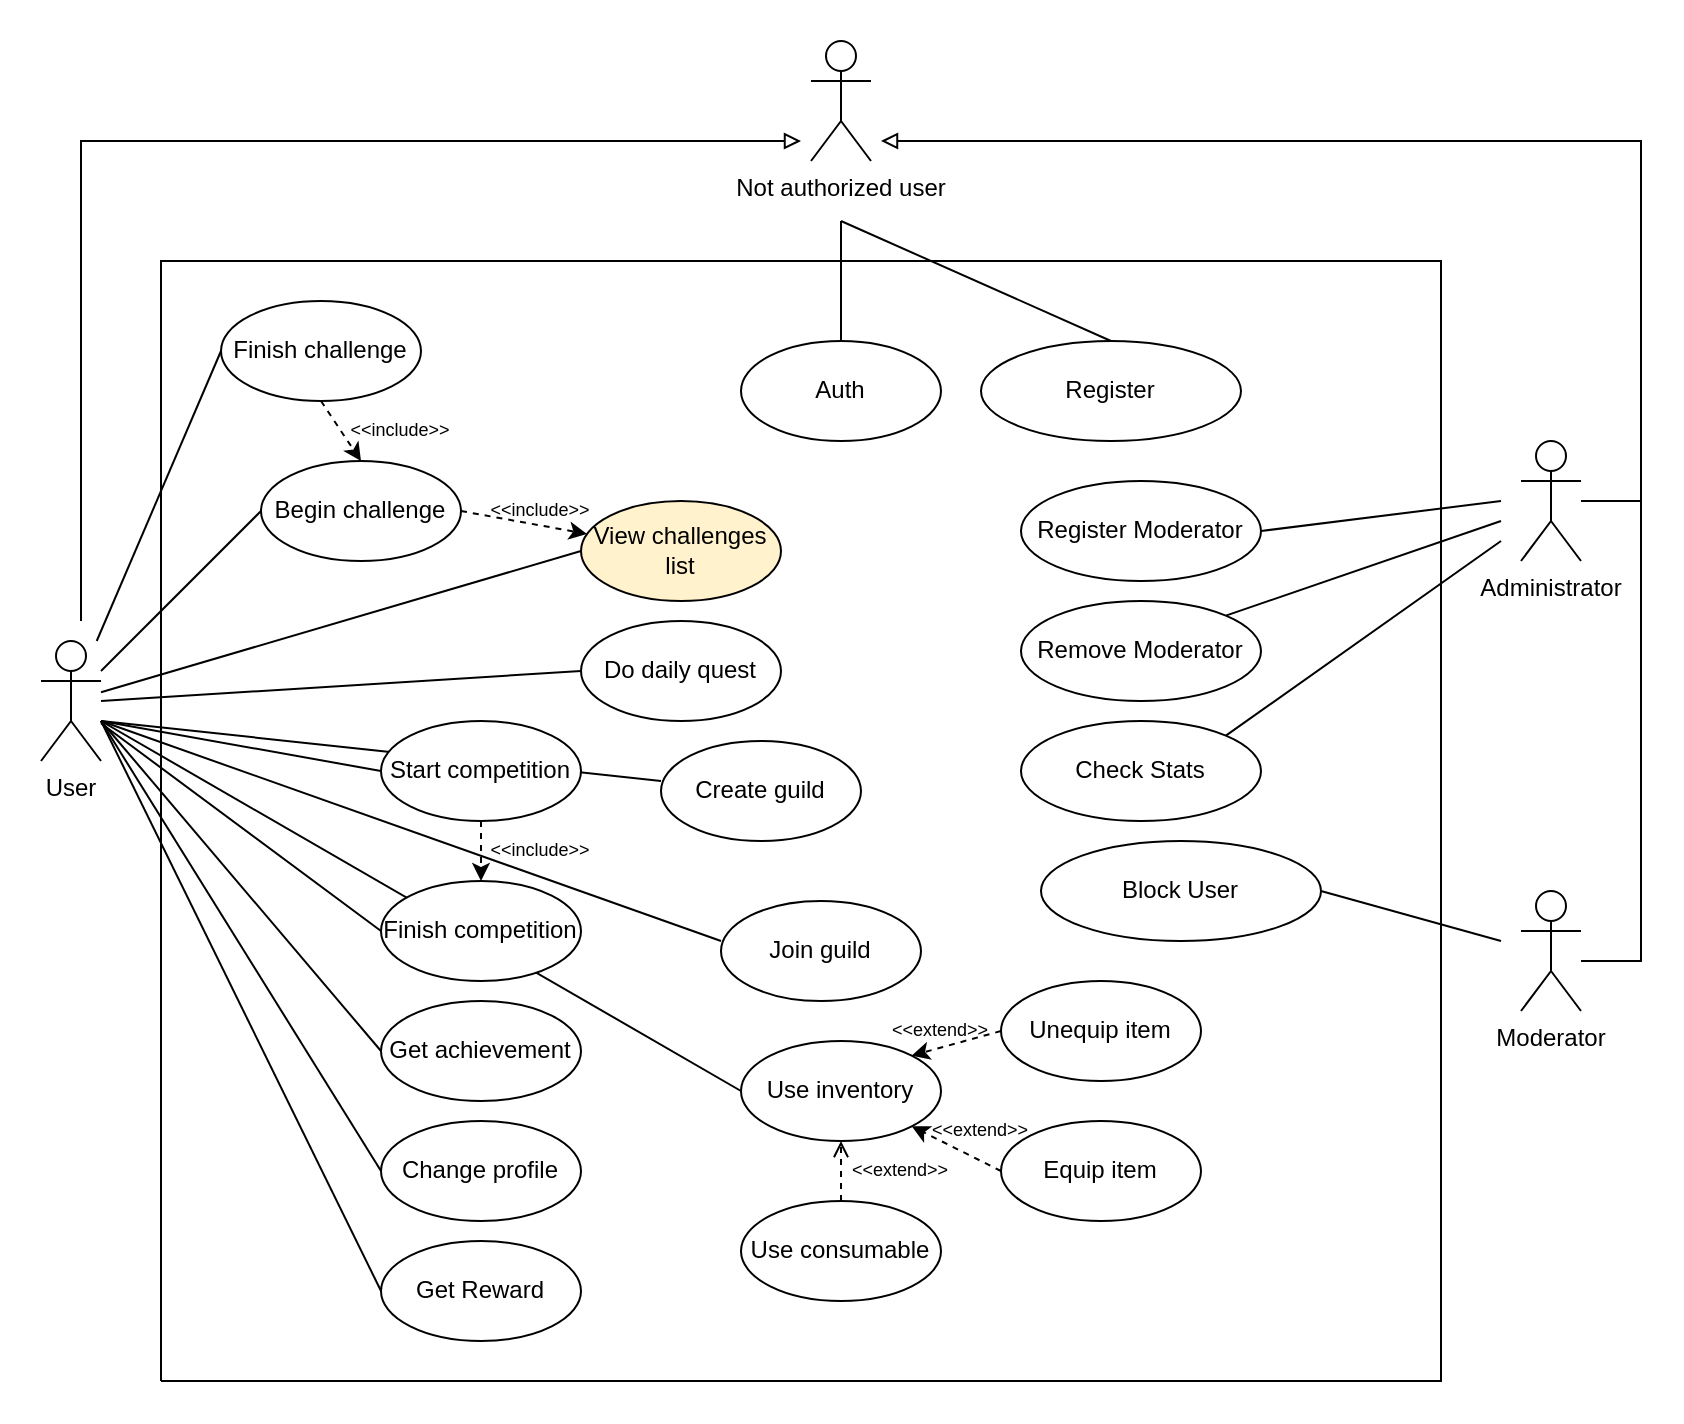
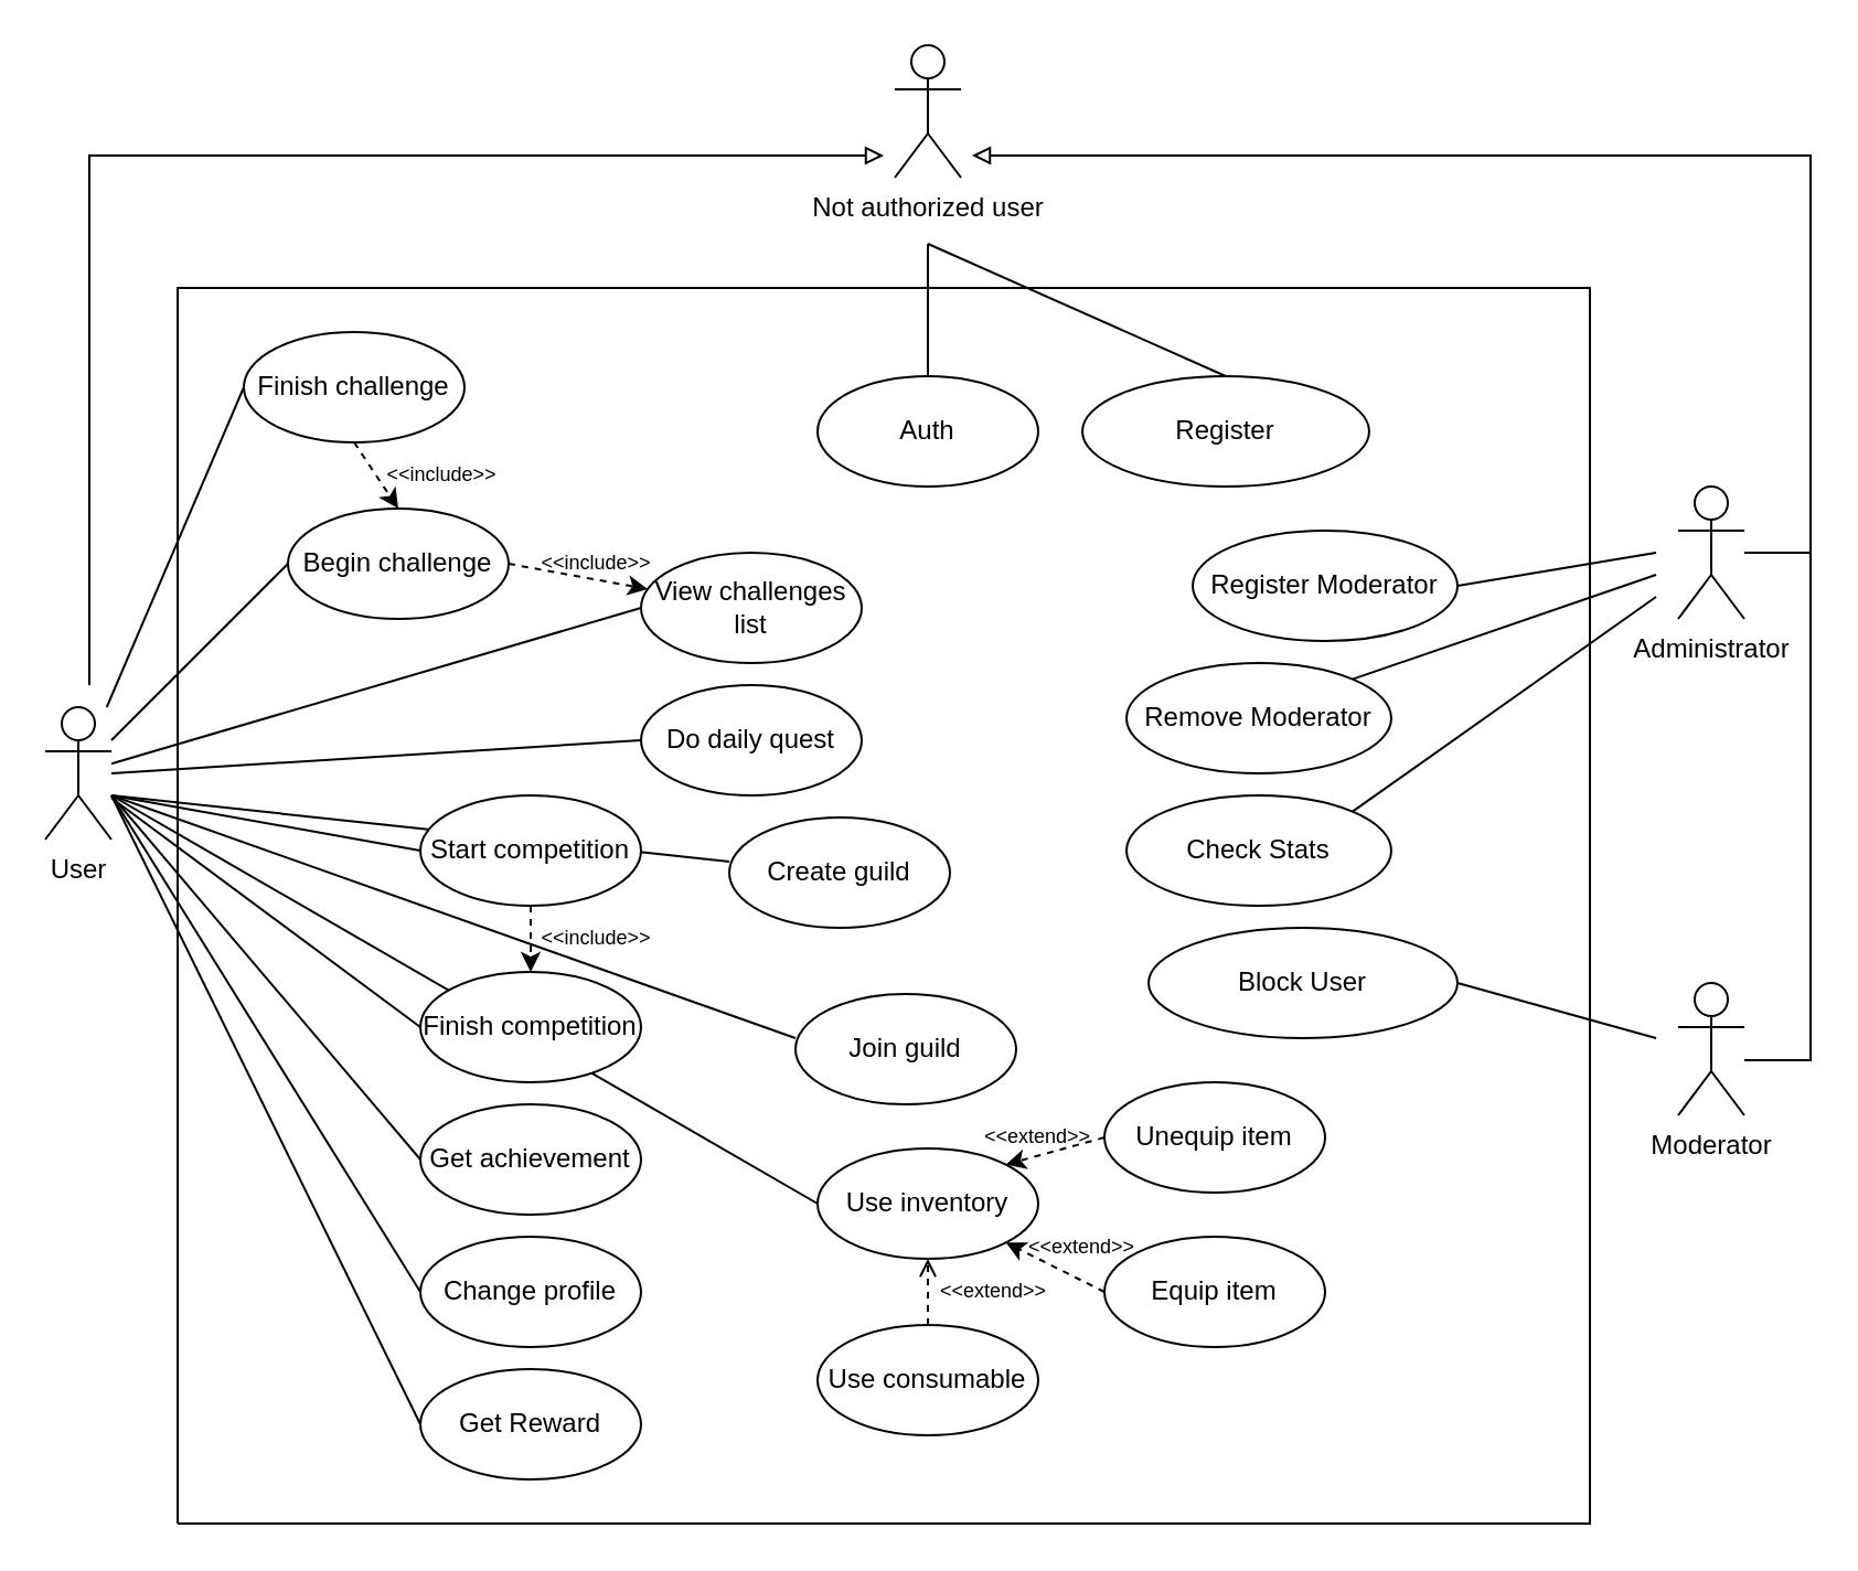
  <mxCell id="0" />
  <mxCell id="1" parent="0" />
  <mxCell id="2" value="" style="endArrow=none;html=1;rounded=0;fontSize=9;entryX=0;entryY=0.5;entryDx=0;entryDy=0;" parent="1" target="41" edge="1"><mxGeometry width="50" height="50" relative="1" as="geometry"><mxPoint x="50" y="360" as="sourcePoint" /><mxPoint x="-10" y="510" as="targetPoint" /></mxGeometry></mxCell>
  <mxCell id="3" value="" style="endArrow=none;html=1;rounded=0;fontSize=9;" parent="1" edge="1"><mxGeometry width="50" height="50" relative="1" as="geometry"><mxPoint x="50" y="360" as="sourcePoint" /><mxPoint x="330" y="390" as="targetPoint" /></mxGeometry></mxCell>
  <mxCell id="4" value="User" style="shape=umlActor;verticalLabelPosition=bottom;verticalAlign=top;html=1;outlineConnect=0;" parent="1" vertex="1"><mxGeometry x="20" y="320" width="30" height="60" as="geometry" /></mxCell>
  <mxCell id="5" value="Moderator" style="shape=umlActor;verticalLabelPosition=bottom;verticalAlign=top;html=1;outlineConnect=0;" parent="1" vertex="1"><mxGeometry x="760" y="445" width="30" height="60" as="geometry" /></mxCell>
  <mxCell id="6" value="Administrator" style="shape=umlActor;verticalLabelPosition=bottom;verticalAlign=top;html=1;outlineConnect=0;" parent="1" vertex="1"><mxGeometry x="760" y="220" width="30" height="60" as="geometry" /></mxCell>
  <mxCell id="7" value="Auth" style="ellipse;whiteSpace=wrap;html=1;" parent="1" vertex="1"><mxGeometry x="370" y="170" width="100" height="50" as="geometry" /></mxCell>
  <mxCell id="8" value="Not authorized user" style="shape=umlActor;verticalLabelPosition=bottom;verticalAlign=top;html=1;outlineConnect=0;" parent="1" vertex="1"><mxGeometry x="405" y="20" width="30" height="60" as="geometry" /></mxCell>
  <mxCell id="9" value="" style="endArrow=block;html=1;rounded=0;endFill=0;" parent="1" edge="1"><mxGeometry width="50" height="50" relative="1" as="geometry"><mxPoint x="40" y="310" as="sourcePoint" /><mxPoint x="400" y="70" as="targetPoint" /><Array as="points"><mxPoint x="40" y="70" /></Array></mxGeometry></mxCell>
  <mxCell id="10" value="" style="endArrow=block;html=1;rounded=0;endFill=0;" parent="1" edge="1"><mxGeometry width="50" height="50" relative="1" as="geometry"><mxPoint x="790" y="480" as="sourcePoint" /><mxPoint x="440" y="70" as="targetPoint" /><Array as="points"><mxPoint x="820" y="480" /><mxPoint x="820" y="70" /></Array></mxGeometry></mxCell>
  <mxCell id="11" value="" style="endArrow=none;html=1;rounded=0;" parent="1" edge="1"><mxGeometry width="50" height="50" relative="1" as="geometry"><mxPoint x="790" y="250" as="sourcePoint" /><mxPoint x="820" y="250" as="targetPoint" /></mxGeometry></mxCell>
  <mxCell id="12" value="" style="endArrow=none;html=1;rounded=0;exitX=0.5;exitY=0;exitDx=0;exitDy=0;" parent="1" source="7" edge="1"><mxGeometry width="50" height="50" relative="1" as="geometry"><mxPoint x="-310" y="320" as="sourcePoint" /><mxPoint x="420" y="110" as="targetPoint" /></mxGeometry></mxCell>
- <mxCell id="13" value="View challenges list" style="ellipse;whiteSpace=wrap;html=1;fillColor=#fff2cc;" parent="1" vertex="1"><mxGeometry x="290" y="250" width="100" height="50" as="geometry" /></mxCell>
+ <mxCell id="13" value="View challenges list" style="ellipse;whiteSpace=wrap;html=1;" parent="1" vertex="1"><mxGeometry x="290" y="250" width="100" height="50" as="geometry" /></mxCell>
  <mxCell id="14" value="" style="endArrow=none;html=1;rounded=0;entryX=0;entryY=0.5;entryDx=0;entryDy=0;" parent="1" source="4" target="13" edge="1"><mxGeometry width="50" height="50" relative="1" as="geometry"><mxPoint x="-250" y="450" as="sourcePoint" /><mxPoint x="-200" y="400" as="targetPoint" /></mxGeometry></mxCell>
  <mxCell id="15" value="Begin challenge" style="ellipse;whiteSpace=wrap;html=1;" parent="1" vertex="1"><mxGeometry x="130" y="230" width="100" height="50" as="geometry" /></mxCell>
  <mxCell id="16" value="Finish challenge" style="ellipse;whiteSpace=wrap;html=1;" parent="1" vertex="1"><mxGeometry x="110" y="150" width="100" height="50" as="geometry" /></mxCell>
  <mxCell id="17" value="" style="endArrow=classic;html=1;rounded=0;dashed=1;exitX=1;exitY=0.5;exitDx=0;exitDy=0;" parent="1" source="15" target="13" edge="1"><mxGeometry width="50" height="50" relative="1" as="geometry"><mxPoint x="70" y="660" as="sourcePoint" /><mxPoint x="120" y="610" as="targetPoint" /></mxGeometry></mxCell>
  <mxCell id="18" value="&amp;lt;&amp;lt;include&amp;gt;&amp;gt;" style="text;html=1;strokeColor=none;fillColor=none;align=center;verticalAlign=middle;whiteSpace=wrap;rounded=0;fontSize=9;" parent="1" vertex="1"><mxGeometry x="240" y="240" width="60" height="30" as="geometry" /></mxCell>
  <mxCell id="19" value="" style="endArrow=classic;html=1;rounded=0;dashed=1;exitX=0.5;exitY=1;exitDx=0;exitDy=0;entryX=0.5;entryY=0;entryDx=0;entryDy=0;" parent="1" source="16" target="15" edge="1"><mxGeometry width="50" height="50" relative="1" as="geometry"><mxPoint x="239.31" y="290" as="sourcePoint" /><mxPoint x="239.31" y="330" as="targetPoint" /></mxGeometry></mxCell>
  <mxCell id="20" value="&amp;lt;&amp;lt;include&amp;gt;&amp;gt;" style="text;html=1;strokeColor=none;fillColor=none;align=center;verticalAlign=middle;whiteSpace=wrap;rounded=0;fontSize=9;" parent="1" vertex="1"><mxGeometry x="170" y="200" width="60" height="30" as="geometry" /></mxCell>
  <mxCell id="21" value="" style="endArrow=none;html=1;rounded=0;fontSize=9;entryX=0;entryY=0.5;entryDx=0;entryDy=0;" parent="1" source="4" target="15" edge="1"><mxGeometry width="50" height="50" relative="1" as="geometry"><mxPoint x="-240" y="410" as="sourcePoint" /><mxPoint x="-190" y="360" as="targetPoint" /></mxGeometry></mxCell>
  <mxCell id="22" value="" style="endArrow=none;html=1;rounded=0;fontSize=9;entryX=0;entryY=0.5;entryDx=0;entryDy=0;" parent="1" source="4" target="16" edge="1"><mxGeometry width="50" height="50" relative="1" as="geometry"><mxPoint x="60" y="330" as="sourcePoint" /><mxPoint x="0" y="230" as="targetPoint" /></mxGeometry></mxCell>
  <mxCell id="23" value="Start competition" style="ellipse;whiteSpace=wrap;html=1;" parent="1" vertex="1"><mxGeometry x="190" y="360" width="100" height="50" as="geometry" /></mxCell>
  <mxCell id="24" value="Finish competition" style="ellipse;whiteSpace=wrap;html=1;" parent="1" vertex="1"><mxGeometry x="190" y="440" width="100" height="50" as="geometry" /></mxCell>
  <mxCell id="25" value="" style="endArrow=classic;html=1;rounded=0;dashed=1;exitX=0.5;exitY=1;exitDx=0;exitDy=0;entryX=0.5;entryY=0;entryDx=0;entryDy=0;" parent="1" source="23" target="24" edge="1"><mxGeometry width="50" height="50" relative="1" as="geometry"><mxPoint x="110" y="460" as="sourcePoint" /><mxPoint x="170" y="510" as="targetPoint" /></mxGeometry></mxCell>
  <mxCell id="26" value="&amp;lt;&amp;lt;include&amp;gt;&amp;gt;" style="text;html=1;strokeColor=none;fillColor=none;align=center;verticalAlign=middle;whiteSpace=wrap;rounded=0;fontSize=9;" parent="1" vertex="1"><mxGeometry x="240" y="410" width="60" height="30" as="geometry" /></mxCell>
  <mxCell id="27" value="" style="endArrow=none;html=1;rounded=0;fontSize=9;exitX=0;exitY=0.5;exitDx=0;exitDy=0;" parent="1" source="23" edge="1"><mxGeometry width="50" height="50" relative="1" as="geometry"><mxPoint x="470" y="360" as="sourcePoint" /><mxPoint x="50" y="360" as="targetPoint" /></mxGeometry></mxCell>
  <mxCell id="28" value="" style="endArrow=none;html=1;rounded=0;fontSize=9;exitX=0;exitY=0.5;exitDx=0;exitDy=0;" parent="1" source="24" target="4" edge="1"><mxGeometry width="50" height="50" relative="1" as="geometry"><mxPoint x="470" y="360" as="sourcePoint" /><mxPoint x="520" y="310" as="targetPoint" /></mxGeometry></mxCell>
  <mxCell id="29" value="Do daily quest" style="ellipse;whiteSpace=wrap;html=1;" parent="1" vertex="1"><mxGeometry x="290" y="310" width="100" height="50" as="geometry" /></mxCell>
  <mxCell id="30" value="" style="endArrow=none;html=1;rounded=0;fontSize=9;entryX=0;entryY=0.5;entryDx=0;entryDy=0;" parent="1" target="29" edge="1"><mxGeometry width="50" height="50" relative="1" as="geometry"><mxPoint x="50" y="350" as="sourcePoint" /><mxPoint x="520" y="310" as="targetPoint" /></mxGeometry></mxCell>
  <mxCell id="31" value="Change profile" style="ellipse;whiteSpace=wrap;html=1;" parent="1" vertex="1"><mxGeometry x="190" y="560" width="100" height="50" as="geometry" /></mxCell>
  <mxCell id="32" value="Get achievement" style="ellipse;whiteSpace=wrap;html=1;" parent="1" vertex="1"><mxGeometry x="190" y="500" width="100" height="50" as="geometry" /></mxCell>
  <mxCell id="33" value="" style="endArrow=none;html=1;rounded=0;fontSize=9;entryX=0;entryY=0.5;entryDx=0;entryDy=0;" parent="1" target="32" edge="1"><mxGeometry width="50" height="50" relative="1" as="geometry"><mxPoint x="50" y="360" as="sourcePoint" /><mxPoint x="0" y="560" as="targetPoint" /></mxGeometry></mxCell>
  <mxCell id="34" value="" style="endArrow=none;html=1;rounded=0;fontSize=9;exitX=0;exitY=0.5;exitDx=0;exitDy=0;" parent="1" source="31" edge="1"><mxGeometry width="50" height="50" relative="1" as="geometry"><mxPoint x="20" y="660" as="sourcePoint" /><mxPoint x="50" y="360" as="targetPoint" /></mxGeometry></mxCell>
  <mxCell id="35" value="" style="endArrow=none;html=1;rounded=0;fontSize=9;" parent="1" edge="1"><mxGeometry width="50" height="50" relative="1" as="geometry"><mxPoint x="80" y="690" as="sourcePoint" /><mxPoint x="80" y="690" as="targetPoint" /><Array as="points"><mxPoint x="80" y="130" /><mxPoint x="720" y="130" /><mxPoint x="720" y="690" /></Array></mxGeometry></mxCell>
  <mxCell id="36" value="Get Reward" style="ellipse;whiteSpace=wrap;html=1;" parent="1" vertex="1"><mxGeometry x="190" y="620" width="100" height="50" as="geometry" /></mxCell>
  <mxCell id="37" value="" style="endArrow=none;html=1;rounded=0;fontSize=9;entryX=0;entryY=0.5;entryDx=0;entryDy=0;" parent="1" target="36" edge="1"><mxGeometry width="50" height="50" relative="1" as="geometry"><mxPoint x="50" y="360" as="sourcePoint" /><mxPoint x="-30" y="600" as="targetPoint" /></mxGeometry></mxCell>
  <mxCell id="38" value="Create guild" style="ellipse;whiteSpace=wrap;html=1;" parent="1" vertex="1"><mxGeometry x="330" y="370" width="100" height="50" as="geometry" /></mxCell>
  <mxCell id="39" value="" style="endArrow=none;html=1;rounded=0;fontSize=9;" parent="1" edge="1"><mxGeometry width="50" height="50" relative="1" as="geometry"><mxPoint x="50" y="360" as="sourcePoint" /><mxPoint x="360" y="470" as="targetPoint" /></mxGeometry></mxCell>
  <mxCell id="40" value="Join guild" style="ellipse;whiteSpace=wrap;html=1;" parent="1" vertex="1"><mxGeometry x="360" y="450" width="100" height="50" as="geometry" /></mxCell>
  <mxCell id="41" value="Use inventory" style="ellipse;whiteSpace=wrap;html=1;" parent="1" vertex="1"><mxGeometry x="370" y="520" width="100" height="50" as="geometry" /></mxCell>
  <mxCell id="42" value="Use consumable" style="ellipse;whiteSpace=wrap;html=1;" parent="1" vertex="1"><mxGeometry x="370" y="600" width="100" height="50" as="geometry" /></mxCell>
  <mxCell id="43" value="" style="endArrow=open;html=1;rounded=0;fontSize=9;dashed=1;entryX=0.5;entryY=1;entryDx=0;entryDy=0;exitX=0.5;exitY=0;exitDx=0;exitDy=0;" parent="1" source="42" target="41" edge="1"><mxGeometry width="50" height="50" relative="1" as="geometry"><mxPoint x="400" y="770" as="sourcePoint" /><mxPoint x="450" y="720" as="targetPoint" /></mxGeometry></mxCell>
  <mxCell id="44" value="&amp;lt;&amp;lt;extend&amp;gt;&amp;gt;" style="text;html=1;strokeColor=none;fillColor=none;align=center;verticalAlign=middle;whiteSpace=wrap;rounded=0;fontSize=9;" parent="1" vertex="1"><mxGeometry x="420" y="570" width="60" height="30" as="geometry" /></mxCell>
  <mxCell id="45" value="Unequip item" style="ellipse;whiteSpace=wrap;html=1;" parent="1" vertex="1"><mxGeometry x="500" y="490" width="100" height="50" as="geometry" /></mxCell>
  <mxCell id="46" value="Equip item" style="ellipse;whiteSpace=wrap;html=1;" parent="1" vertex="1"><mxGeometry x="500" y="560" width="100" height="50" as="geometry" /></mxCell>
  <mxCell id="47" value="&amp;lt;&amp;lt;extend&amp;gt;&amp;gt;" style="text;html=1;strokeColor=none;fillColor=none;align=center;verticalAlign=middle;whiteSpace=wrap;rounded=0;fontSize=9;" parent="1" vertex="1"><mxGeometry x="440" y="500" width="60" height="30" as="geometry" /></mxCell>
  <mxCell id="48" value="&amp;lt;&amp;lt;extend&amp;gt;&amp;gt;" style="text;html=1;strokeColor=none;fillColor=none;align=center;verticalAlign=middle;whiteSpace=wrap;rounded=0;fontSize=9;" parent="1" vertex="1"><mxGeometry x="460" y="550" width="60" height="30" as="geometry" /></mxCell>
  <mxCell id="49" value="" style="endArrow=classic;html=1;rounded=0;fontSize=9;dashed=1;entryX=1;entryY=0;entryDx=0;entryDy=0;exitX=0;exitY=0.5;exitDx=0;exitDy=0;" parent="1" source="45" target="41" edge="1"><mxGeometry x="0.333" y="-60" width="50" height="50" relative="1" as="geometry"><mxPoint x="510" y="640" as="sourcePoint" /><mxPoint x="510" y="610" as="targetPoint" /><mxPoint as="offset" /></mxGeometry></mxCell>
  <mxCell id="50" value="" style="endArrow=classic;html=1;rounded=0;fontSize=9;dashed=1;entryX=1;entryY=1;entryDx=0;entryDy=0;exitX=0;exitY=0.5;exitDx=0;exitDy=0;" parent="1" source="46" target="41" edge="1"><mxGeometry x="1" y="-20" width="50" height="50" relative="1" as="geometry"><mxPoint x="490" y="640" as="sourcePoint" /><mxPoint x="490" y="610" as="targetPoint" /><mxPoint as="offset" /></mxGeometry></mxCell>
- <mxCell id="51" value="Register Moderator" style="ellipse;whiteSpace=wrap;html=1;" parent="1" vertex="1"><mxGeometry x="510" y="240" width="120" height="50" as="geometry" /></mxCell>
+ <mxCell id="51" value="Register Moderator" style="ellipse;whiteSpace=wrap;html=1;" parent="1" vertex="1"><mxGeometry x="540" y="240" width="120" height="50" as="geometry" /></mxCell>
  <mxCell id="52" value="Register" style="ellipse;whiteSpace=wrap;html=1;" parent="1" vertex="1"><mxGeometry x="490" y="170" width="130" height="50" as="geometry" /></mxCell>
  <mxCell id="53" value="" style="endArrow=none;html=1;rounded=0;fontSize=9;exitX=0.5;exitY=0;exitDx=0;exitDy=0;" parent="1" source="52" edge="1"><mxGeometry width="50" height="50" relative="1" as="geometry"><mxPoint x="-90" y="250" as="sourcePoint" /><mxPoint x="420" y="110" as="targetPoint" /></mxGeometry></mxCell>
  <mxCell id="54" value="" style="endArrow=none;html=1;rounded=0;fontSize=9;exitX=1;exitY=0.5;exitDx=0;exitDy=0;" parent="1" source="51" edge="1"><mxGeometry width="50" height="50" relative="1" as="geometry"><mxPoint x="910" y="370" as="sourcePoint" /><mxPoint x="750" y="250" as="targetPoint" /></mxGeometry></mxCell>
  <mxCell id="55" value="Remove Moderator" style="ellipse;whiteSpace=wrap;html=1;" parent="1" vertex="1"><mxGeometry x="510" y="300" width="120" height="50" as="geometry" /></mxCell>
  <mxCell id="56" value="" style="endArrow=none;html=1;rounded=0;fontSize=9;exitX=1;exitY=0;exitDx=0;exitDy=0;" parent="1" source="55" edge="1"><mxGeometry width="50" height="50" relative="1" as="geometry"><mxPoint x="990" y="460" as="sourcePoint" /><mxPoint x="750" y="260" as="targetPoint" /></mxGeometry></mxCell>
  <mxCell id="57" value="Check Stats" style="ellipse;whiteSpace=wrap;html=1;" parent="1" vertex="1"><mxGeometry x="510" y="360" width="120" height="50" as="geometry" /></mxCell>
  <mxCell id="58" value="" style="endArrow=none;html=1;rounded=0;fontSize=9;exitX=1;exitY=0;exitDx=0;exitDy=0;" parent="1" source="57" edge="1"><mxGeometry width="50" height="50" relative="1" as="geometry"><mxPoint x="850" y="370" as="sourcePoint" /><mxPoint x="750" y="270" as="targetPoint" /></mxGeometry></mxCell>
  <mxCell id="59" value="Block User" style="ellipse;whiteSpace=wrap;html=1;" parent="1" vertex="1"><mxGeometry x="520" y="420" width="140" height="50" as="geometry" /></mxCell>
  <mxCell id="60" value="" style="endArrow=none;html=1;rounded=0;fontSize=9;exitX=1;exitY=0.5;exitDx=0;exitDy=0;" parent="1" source="59" edge="1"><mxGeometry width="50" height="50" relative="1" as="geometry"><mxPoint x="870" y="670" as="sourcePoint" /><mxPoint x="750" y="470" as="targetPoint" /></mxGeometry></mxCell>
